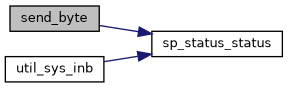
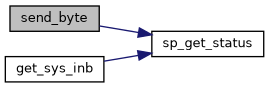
  digraph {
    rankdir=LR
    node [color=black fillcolor=white fontname=Helvetica fontsize=10 shape=record style=filled]
    edge [color=midnightblue fontname=Helvetica fontsize=10 labelfontname=Helvetica labelfontsize=10 style=solid]
    n1 [fillcolor=grey75 fontcolor=black height=0.2 label=send_byte width=0.4]
-   n2 [height=0.2 label=sp_status_status width=0.4]
-   n3 [height=0.2 label=util_sys_inb width=0.4]
+   n2 [height=0.2 label=sp_get_status width=0.4]
+   n3 [height=0.2 label=get_sys_inb width=0.4]
    n1 -> n2
    n3 -> n2
  }
